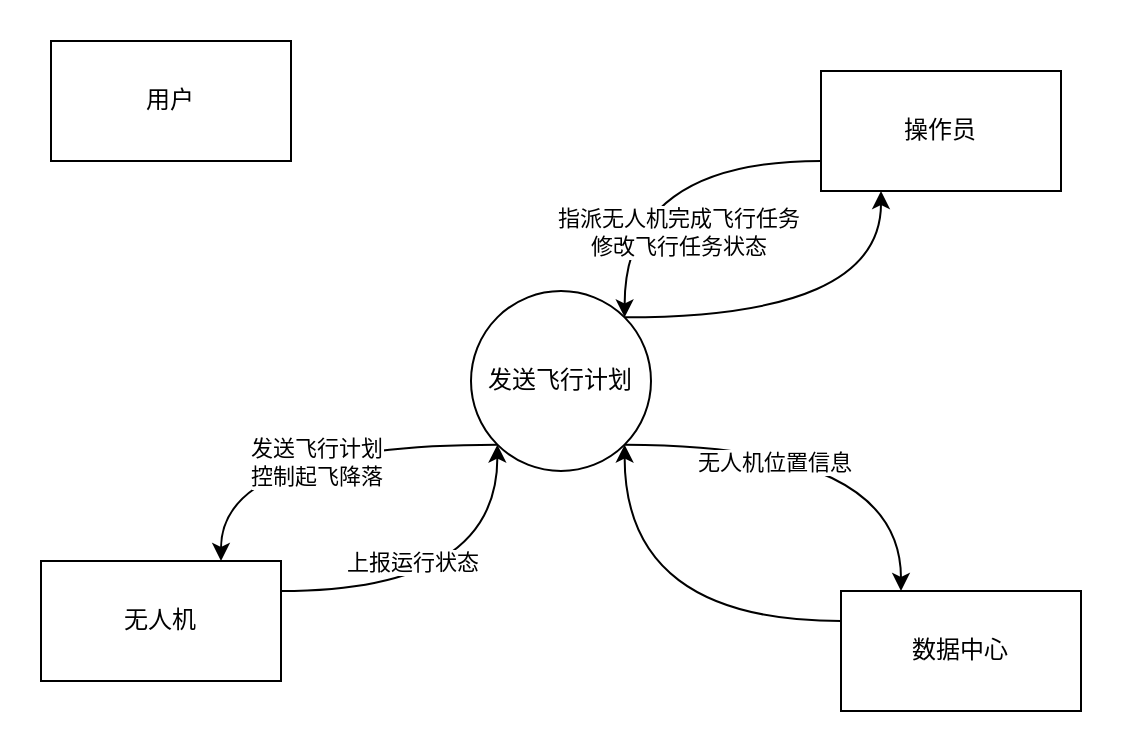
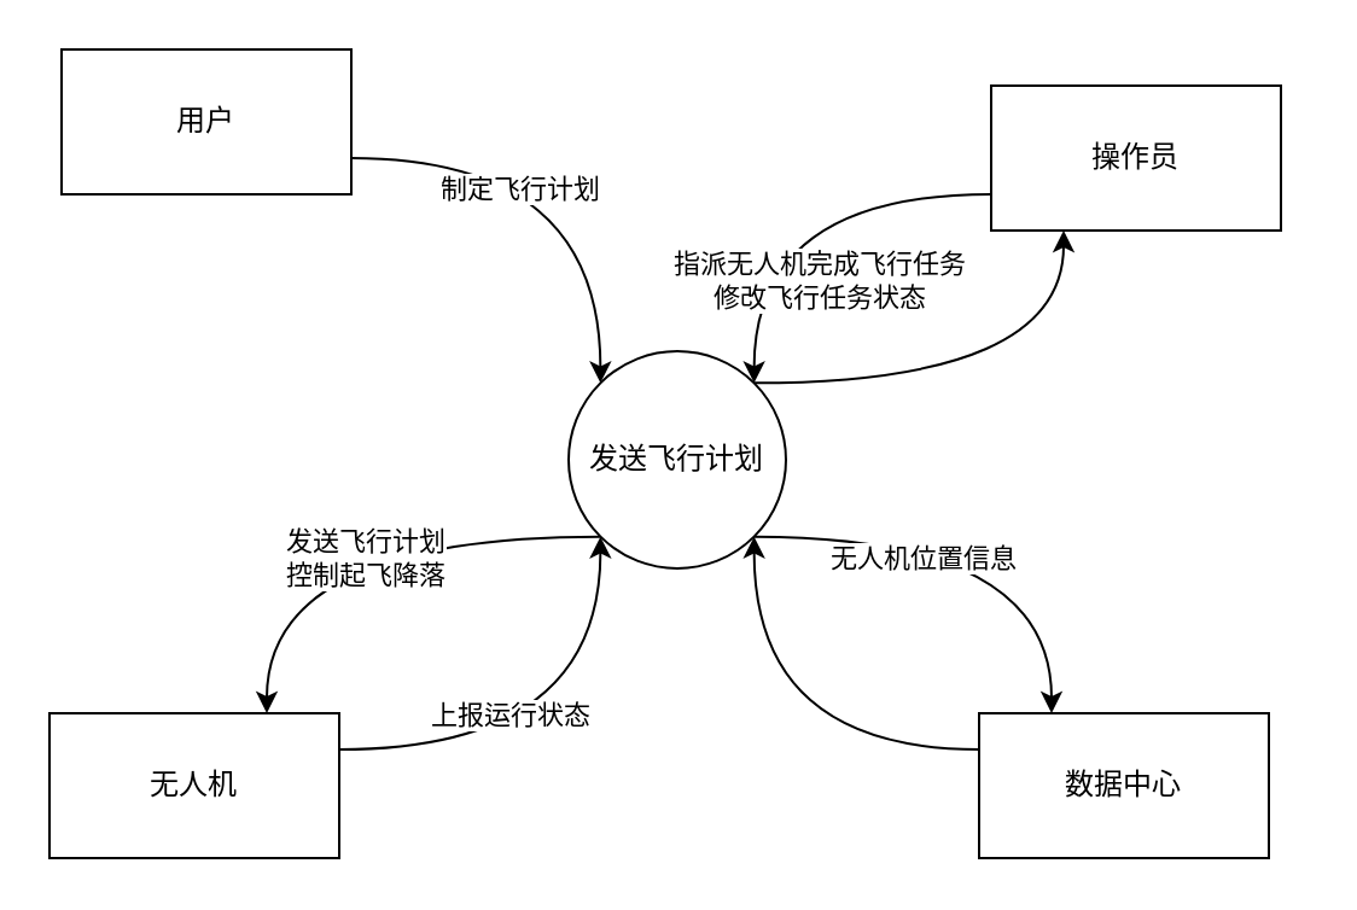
  <mxCell id="0" />
  <mxCell id="1" parent="0" />
+ <mxCell id="2" style="edgeStyle=orthogonalEdgeStyle;curved=1;rounded=0;orthogonalLoop=1;jettySize=auto;html=1;exitX=1;exitY=0.75;exitDx=0;exitDy=0;entryX=0;entryY=0;entryDx=0;entryDy=0;" edge="1" parent="1" source="4" target="18"><mxGeometry relative="1" as="geometry" /></mxCell>
+ <mxCell id="3" value="制定飞行计划" style="edgeLabel;html=1;align=center;verticalAlign=middle;resizable=0;points=[];" vertex="1" connectable="0" parent="2"><mxGeometry x="-0.302" y="-12" relative="1" as="geometry"><mxPoint as="offset" /></mxGeometry></mxCell>
  <mxCell id="4" value="用户" style="rounded=0;whiteSpace=wrap;html=1;" vertex="1" parent="1"><mxGeometry x="25" y="20" width="120" height="60" as="geometry" /></mxCell>
  <mxCell id="5" style="edgeStyle=orthogonalEdgeStyle;curved=1;rounded=0;orthogonalLoop=1;jettySize=auto;html=1;exitX=1;exitY=0.25;exitDx=0;exitDy=0;entryX=0;entryY=1;entryDx=0;entryDy=0;" edge="1" parent="1" source="7" target="18"><mxGeometry relative="1" as="geometry" /></mxCell>
  <mxCell id="6" value="上报运行状态" style="edgeLabel;html=1;align=center;verticalAlign=middle;resizable=0;points=[];" vertex="1" connectable="0" parent="5"><mxGeometry x="-0.287" y="15" relative="1" as="geometry"><mxPoint as="offset" /></mxGeometry></mxCell>
- <mxCell id="7" value="无人机" style="rounded=0;whiteSpace=wrap;html=1;" vertex="1" parent="1"><mxGeometry x="20" y="280" width="120" height="60" as="geometry" /></mxCell>
+ <mxCell id="7" value="无人机" style="rounded=0;whiteSpace=wrap;html=1;" vertex="1" parent="1"><mxGeometry x="20" y="295" width="120" height="60" as="geometry" /></mxCell>
  <mxCell id="8" style="edgeStyle=orthogonalEdgeStyle;curved=1;rounded=0;orthogonalLoop=1;jettySize=auto;html=1;exitX=0;exitY=0.25;exitDx=0;exitDy=0;entryX=1;entryY=1;entryDx=0;entryDy=0;" edge="1" parent="1" source="9" target="18"><mxGeometry relative="1" as="geometry" /></mxCell>
- <mxCell id="9" value="数据中心" style="rounded=0;whiteSpace=wrap;html=1;" vertex="1" parent="1"><mxGeometry x="420" y="295" width="120" height="60" as="geometry" /></mxCell>
+ <mxCell id="9" value="数据中心" style="rounded=0;whiteSpace=wrap;html=1;" vertex="1" parent="1"><mxGeometry x="405" y="295" width="120" height="60" as="geometry" /></mxCell>
  <mxCell id="10" style="edgeStyle=orthogonalEdgeStyle;curved=1;rounded=0;orthogonalLoop=1;jettySize=auto;html=1;exitX=0;exitY=0.75;exitDx=0;exitDy=0;entryX=1;entryY=0;entryDx=0;entryDy=0;" edge="1" parent="1" source="12" target="18"><mxGeometry relative="1" as="geometry" /></mxCell>
  <mxCell id="11" value="指派无人机完成飞行任务&lt;br&gt;修改飞行任务状态&lt;br&gt;" style="edgeLabel;html=1;align=center;verticalAlign=middle;resizable=0;points=[];" vertex="1" connectable="0" parent="10"><mxGeometry x="-0.184" y="12" relative="1" as="geometry"><mxPoint y="23" as="offset" /></mxGeometry></mxCell>
  <mxCell id="12" value="操作员" style="rounded=0;whiteSpace=wrap;html=1;" vertex="1" parent="1"><mxGeometry x="410" y="35" width="120" height="60" as="geometry" /></mxCell>
  <mxCell id="13" style="edgeStyle=orthogonalEdgeStyle;curved=1;rounded=0;orthogonalLoop=1;jettySize=auto;html=1;exitX=1;exitY=0;exitDx=0;exitDy=0;entryX=0.25;entryY=1;entryDx=0;entryDy=0;" edge="1" parent="1" source="18" target="12"><mxGeometry relative="1" as="geometry" /></mxCell>
  <mxCell id="14" style="edgeStyle=orthogonalEdgeStyle;curved=1;rounded=0;orthogonalLoop=1;jettySize=auto;html=1;exitX=0;exitY=1;exitDx=0;exitDy=0;entryX=0.75;entryY=0;entryDx=0;entryDy=0;" edge="1" parent="1" source="18" target="7"><mxGeometry relative="1" as="geometry" /></mxCell>
  <mxCell id="15" value="发送飞行计划&lt;br&gt;控制起飞降落" style="edgeLabel;html=1;align=center;verticalAlign=middle;resizable=0;points=[];" vertex="1" connectable="0" parent="14"><mxGeometry x="-0.071" y="9" relative="1" as="geometry"><mxPoint as="offset" /></mxGeometry></mxCell>
  <mxCell id="16" style="edgeStyle=orthogonalEdgeStyle;curved=1;rounded=0;orthogonalLoop=1;jettySize=auto;html=1;exitX=1;exitY=1;exitDx=0;exitDy=0;entryX=0.25;entryY=0;entryDx=0;entryDy=0;" edge="1" parent="1" source="18" target="9"><mxGeometry relative="1" as="geometry" /></mxCell>
  <mxCell id="17" value="无人机位置信息" style="edgeLabel;html=1;align=center;verticalAlign=middle;resizable=0;points=[];" vertex="1" connectable="0" parent="16"><mxGeometry x="-0.289" y="-9" relative="1" as="geometry"><mxPoint as="offset" /></mxGeometry></mxCell>
  <mxCell id="18" value="发送飞行计划" style="ellipse;whiteSpace=wrap;html=1;aspect=fixed;" vertex="1" parent="1"><mxGeometry x="235" y="145" width="90" height="90" as="geometry" /></mxCell>
